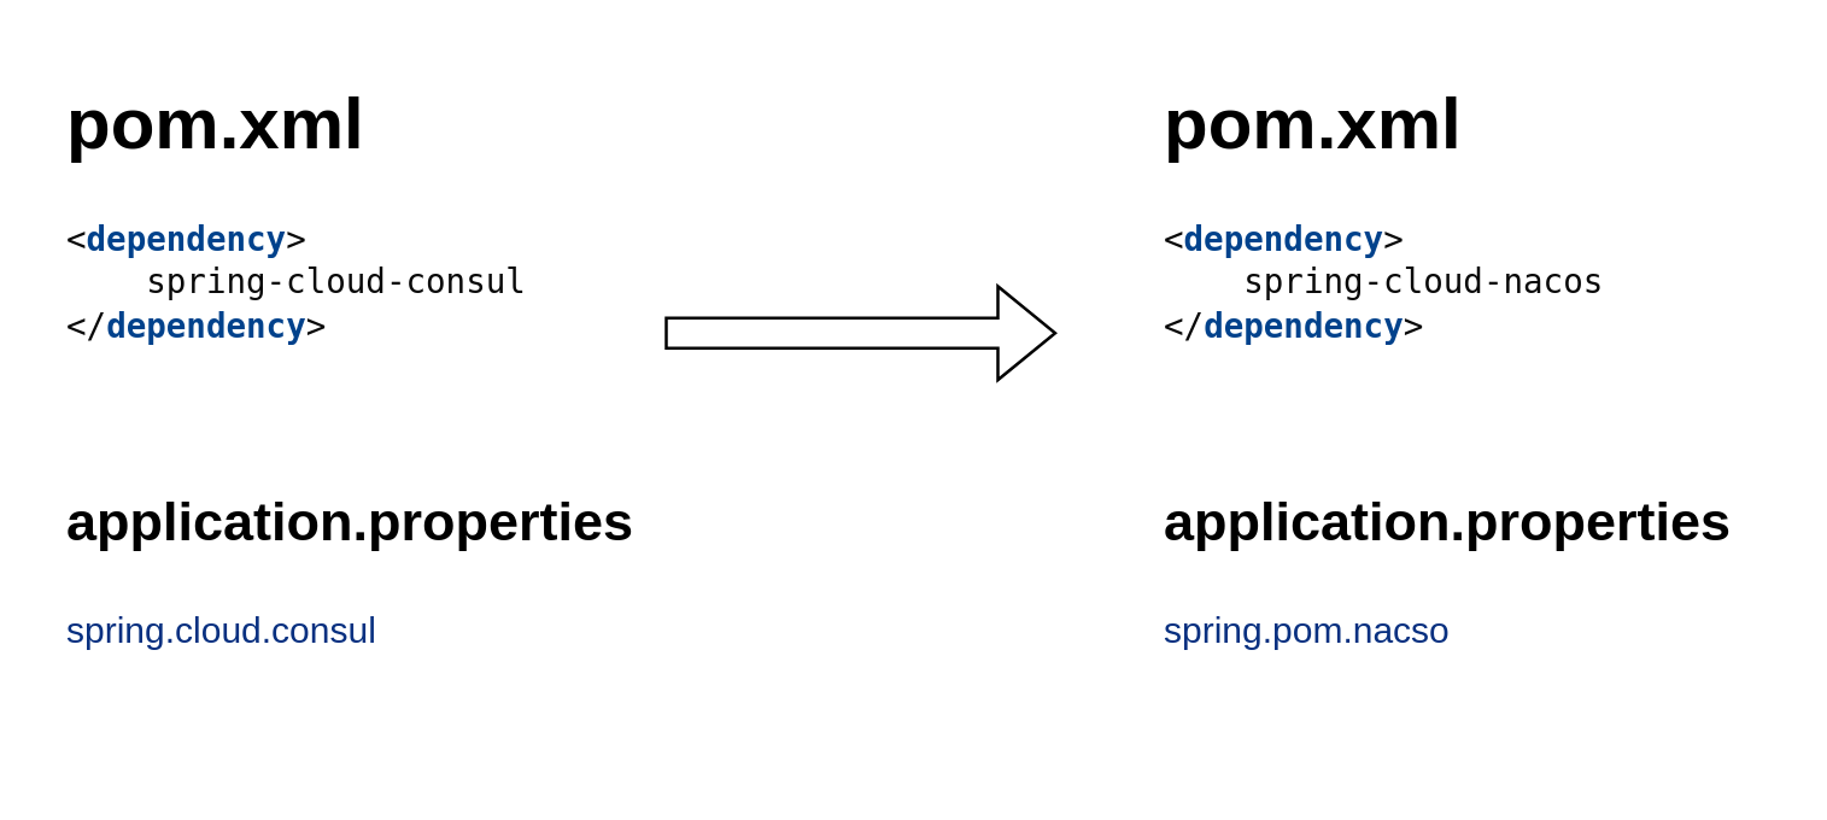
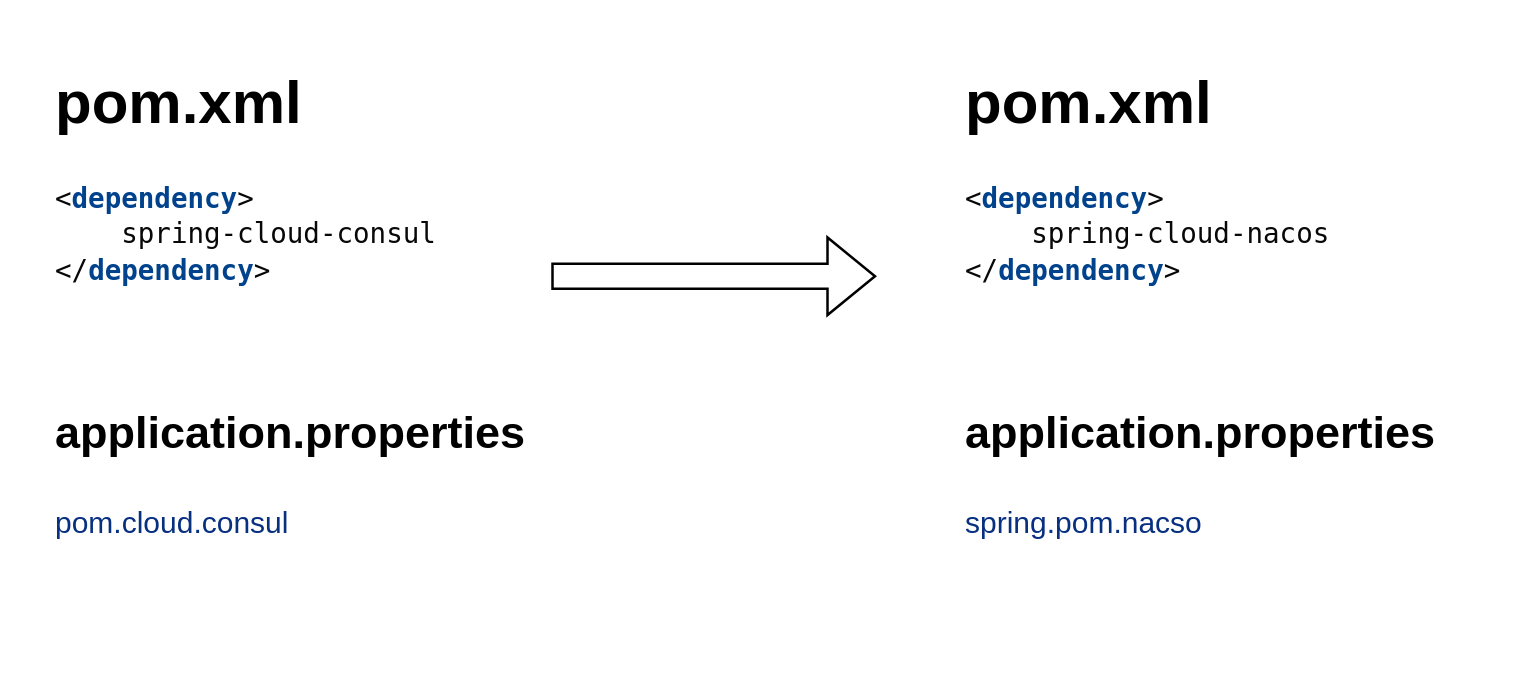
  <mxCell id="0" />
  <mxCell id="1" parent="0" />
  <mxCell id="2" value="&lt;h1 style=&quot;margin-top: 0px;&quot;&gt;pom.xml&lt;/h1&gt;&lt;div style=&quot;background-color:#ffffff;color:#080808&quot;&gt;&lt;pre style=&quot;font-family: &amp;quot;JetBrains Mono&amp;quot;, monospace;&quot;&gt;&lt;font style=&quot;font-size: 11px;&quot;&gt;&amp;lt;&lt;span style=&quot;color: rgb(0, 66, 140); font-weight: bold;&quot;&gt;dependency&lt;/span&gt;&amp;gt;&lt;br&gt;    spring-cloud-consul&lt;br&gt;&amp;lt;/&lt;span style=&quot;color: rgb(0, 66, 140); font-weight: bold;&quot;&gt;dependency&lt;/span&gt;&amp;gt;&lt;/font&gt;&lt;/pre&gt;&lt;/div&gt;" style="text;html=1;whiteSpace=wrap;overflow=hidden;rounded=0;" vertex="1" parent="1"><mxGeometry x="20" y="20" width="180" height="120" as="geometry" /></mxCell>
- <mxCell id="3" value="&lt;h1 style=&quot;margin-top: 0px;&quot;&gt;&lt;font style=&quot;font-size: 18px;&quot;&gt;application.properties&lt;/font&gt;&lt;/h1&gt;&lt;p&gt;&lt;span style=&quot;color: #083080;&quot;&gt;spring.cloud.consul&lt;/span&gt;&lt;br&gt;&lt;/p&gt;" style="text;html=1;whiteSpace=wrap;overflow=hidden;rounded=0;" vertex="1" parent="1"><mxGeometry x="20" y="150" width="200" height="100" as="geometry" /></mxCell>
+ <mxCell id="3" value="&lt;h1 style=&quot;margin-top: 0px;&quot;&gt;&lt;font style=&quot;font-size: 18px;&quot;&gt;application.properties&lt;/font&gt;&lt;/h1&gt;&lt;p&gt;&lt;span style=&quot;color: #083080;&quot;&gt;pom.cloud.consul&lt;/span&gt;&lt;br&gt;&lt;/p&gt;" style="text;html=1;whiteSpace=wrap;overflow=hidden;rounded=0;" vertex="1" parent="1"><mxGeometry x="20" y="150" width="200" height="100" as="geometry" /></mxCell>
  <mxCell id="4" value="&lt;h1 style=&quot;margin-top: 0px;&quot;&gt;pom.xml&lt;/h1&gt;&lt;div style=&quot;background-color:#ffffff;color:#080808&quot;&gt;&lt;pre style=&quot;font-family: &amp;quot;JetBrains Mono&amp;quot;, monospace;&quot;&gt;&lt;font style=&quot;font-size: 11px;&quot;&gt;&amp;lt;&lt;span style=&quot;color: rgb(0, 66, 140); font-weight: bold;&quot;&gt;dependency&lt;/span&gt;&amp;gt;&lt;br&gt;    spring-cloud-nacos&lt;br&gt;&amp;lt;/&lt;span style=&quot;color: rgb(0, 66, 140); font-weight: bold;&quot;&gt;dependency&lt;/span&gt;&amp;gt;&lt;/font&gt;&lt;/pre&gt;&lt;/div&gt;" style="text;html=1;whiteSpace=wrap;overflow=hidden;rounded=0;" vertex="1" parent="1"><mxGeometry x="384" y="20" width="180" height="120" as="geometry" /></mxCell>
  <mxCell id="5" value="&lt;h1 style=&quot;margin-top: 0px;&quot;&gt;&lt;font style=&quot;font-size: 18px;&quot;&gt;application.properties&lt;/font&gt;&lt;/h1&gt;&lt;p&gt;&lt;span style=&quot;color: #083080;&quot;&gt;spring.pom.nacso&lt;/span&gt;&lt;br&gt;&lt;/p&gt;" style="text;html=1;whiteSpace=wrap;overflow=hidden;rounded=0;" vertex="1" parent="1"><mxGeometry x="384" y="150" width="200" height="100" as="geometry" /></mxCell>
  <mxCell id="6" value="" style="shape=flexArrow;endArrow=classic;html=1;rounded=0;" edge="1" parent="1"><mxGeometry width="50" height="50" relative="1" as="geometry"><mxPoint x="220" y="110" as="sourcePoint" /><mxPoint x="350" y="110" as="targetPoint" /></mxGeometry></mxCell>
